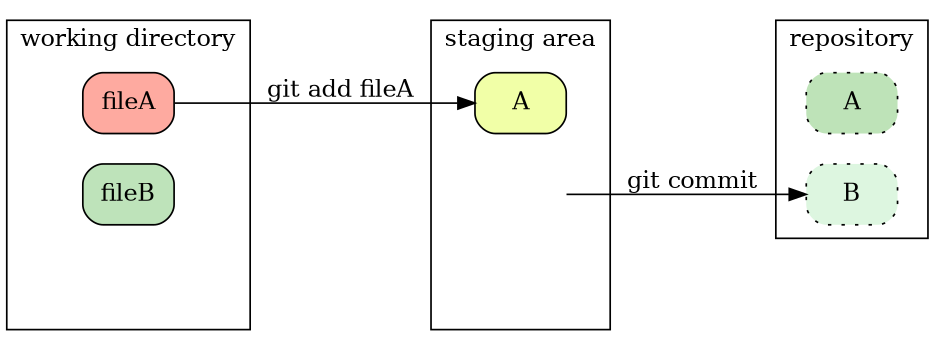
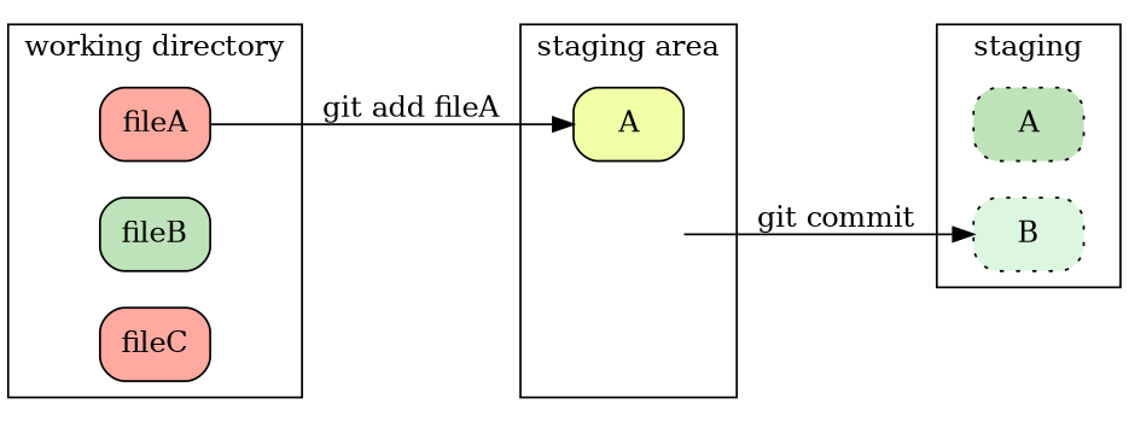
  digraph {
    compound=true
    rankdir=LR
    node [fillcolor="#f1ffa7" shape=rect style="filled,rounded"]
    fileA [fillcolor="#feaaa0"]
    fileB [fillcolor="#bee3ba"]
+   fileC [fillcolor="#feaaa0"]
    A
    B [style=invis]
    C [style=invis]
    n7 [fillcolor="#bee3b8" label=A style="filled,rounded,dotted"]
    n8 [fillcolor="#ddf6e0" label=B style="filled,rounded,dotted"]
    subgraph cluster_1 {
      label="working directory"
      fileA
      fileB
+     fileC
    }
    subgraph cluster_2 {
      label="staging area"
      A
      B
      C
    }
    subgraph cluster_3 {
-     label=repository
+     label=staging
      n7
      n8
    }
    fileA -> A [label="git add fileA"]
    B -> n8 [label="git commit"]
  }
